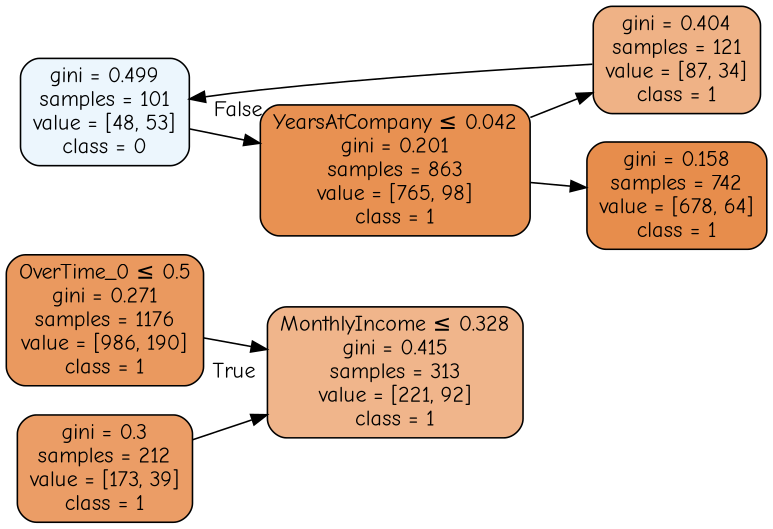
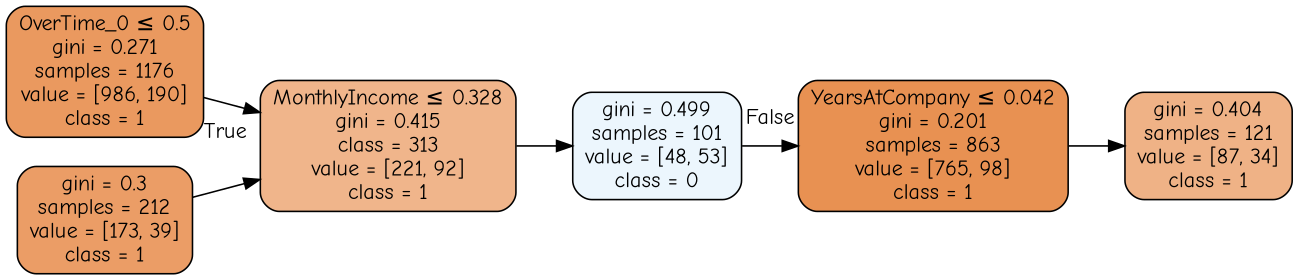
  digraph {
    fontname="Comic Neue"
    rankdir=LR
    node [color=black fontname="Comic Neue" shape=box style="filled, rounded"]
    edge [fontname="Comic Neue"]
    n1 [fillcolor="#ea995f" label=<OverTime_0 &le; 0.5<br/>gini = 0.271<br/>samples = 1176<br/>value = [986, 190]<br/>class = 1>]
-   n2 [fillcolor="#f0b58b" label=<MonthlyIncome &le; 0.328<br/>gini = 0.415<br/>samples = 313<br/>value = [221, 92]<br/>class = 1>]
+   n2 [fillcolor="#f0b58b" label=<MonthlyIncome &le; 0.328<br/>gini = 0.415<br/>class = 313<br/>value = [221, 92]<br/>class = 1>]
    n3 [fillcolor="#ecf6fd" label=<gini = 0.499<br/>samples = 101<br/>value = [48, 53]<br/>class = 0>]
    n4 [fillcolor="#e89152" label=<YearsAtCompany &le; 0.042<br/>gini = 0.201<br/>samples = 863<br/>value = [765, 98]<br/>class = 1>]
    n5 [fillcolor="#efb286" label=<gini = 0.404<br/>samples = 121<br/>value = [87, 34]<br/>class = 1>]
-   n6 [fillcolor="#e78d4c" label=<gini = 0.158<br/>samples = 742<br/>value = [678, 64]<br/>class = 1>]
    n7 [fillcolor="#eb9d66" label=<gini = 0.3<br/>samples = 212<br/>value = [173, 39]<br/>class = 1>]
    n1 -> n2 [headlabel=True labelangle=45 labeldistance=2.5]
-   n5 -> n3
+   n2 -> n3
    n3 -> n4 [headlabel=False labelangle=-45 labeldistance=2.5]
    n4 -> n5
-   n4 -> n6
    n7 -> n2
  }
